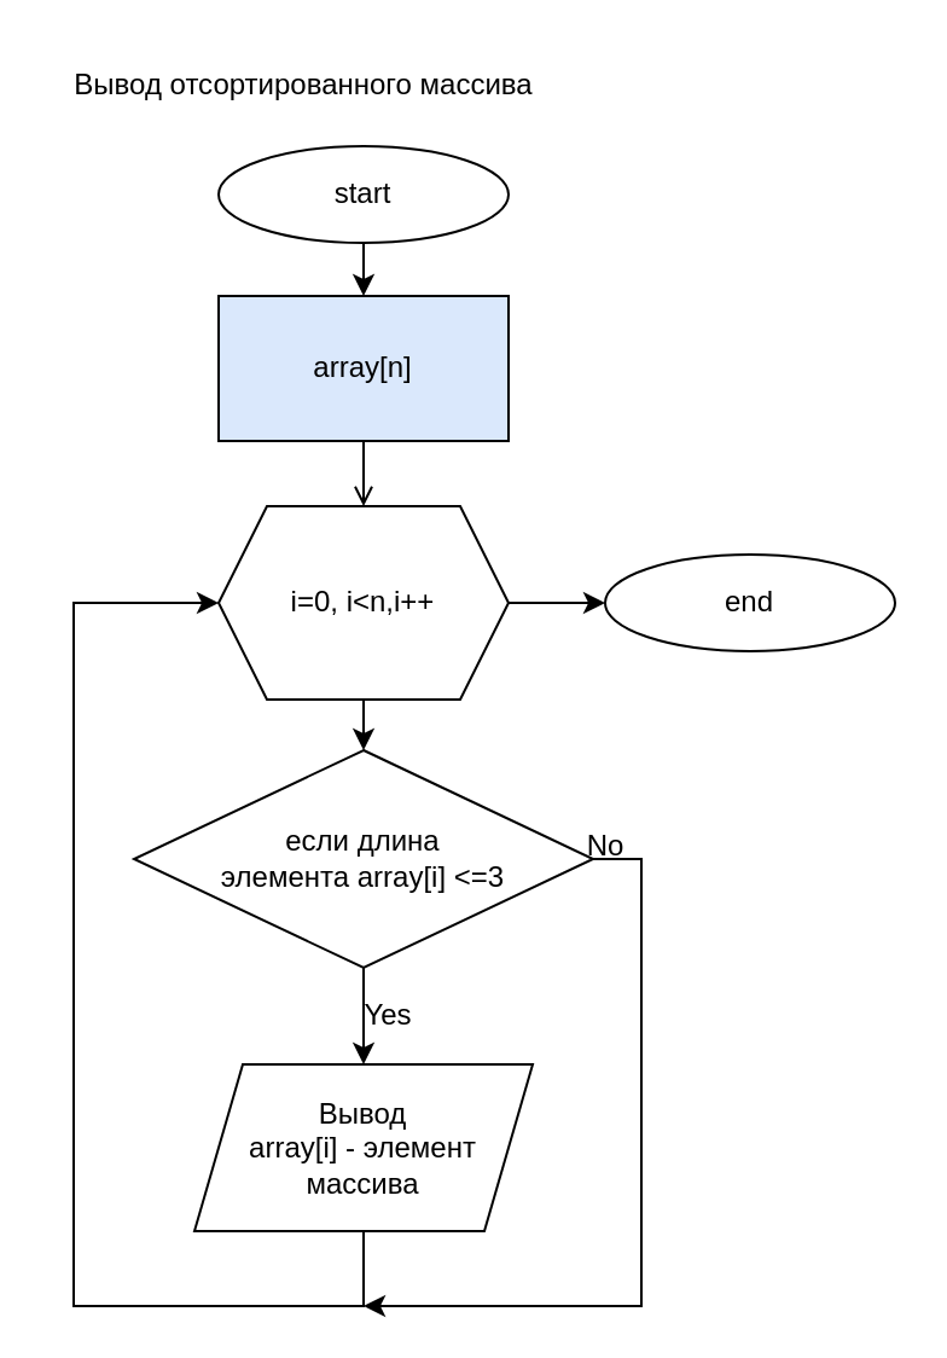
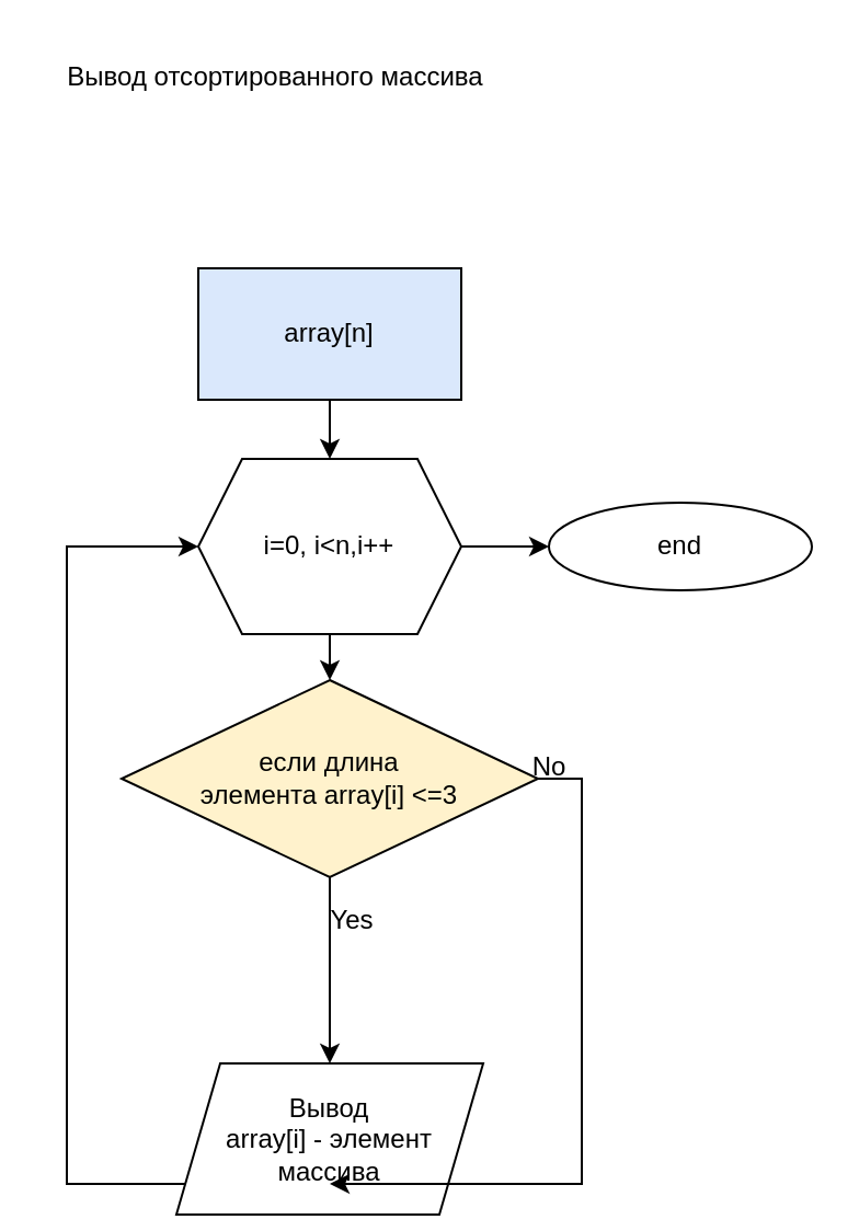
  <mxCell id="0" />
  <mxCell id="1" parent="0" />
  <mxCell id="2" value="" style="edgeStyle=orthogonalEdgeStyle;rounded=0;orthogonalLoop=1;jettySize=auto;html=1;entryX=0;entryY=0.5;entryDx=0;entryDy=0;" edge="1" parent="1" source="4"><mxGeometry relative="1" as="geometry"><mxPoint x="250" y="249" as="targetPoint" /></mxGeometry></mxCell>
  <mxCell id="3" value="" style="edgeStyle=orthogonalEdgeStyle;rounded=0;orthogonalLoop=1;jettySize=auto;html=1;" edge="1" parent="1" source="4" target="15"><mxGeometry relative="1" as="geometry" /></mxCell>
  <mxCell id="4" value="i=0, i&amp;lt;n,i++" style="shape=hexagon;perimeter=hexagonPerimeter2;whiteSpace=wrap;html=1;fixedSize=1;" vertex="1" parent="1"><mxGeometry x="90" y="209" width="120" height="80" as="geometry" /></mxCell>
- <mxCell id="5" value="" style="edgeStyle=orthogonalEdgeStyle;rounded=0;orthogonalLoop=1;jettySize=auto;html=1;endArrow=open;" edge="1" parent="1" source="6" target="4"><mxGeometry relative="1" as="geometry" /></mxCell>
+ <mxCell id="5" value="" style="edgeStyle=orthogonalEdgeStyle;rounded=0;orthogonalLoop=1;jettySize=auto;html=1;" edge="1" parent="1" source="6" target="4"><mxGeometry relative="1" as="geometry" /></mxCell>
  <mxCell id="6" value="array[n]" style="rounded=0;whiteSpace=wrap;html=1;fillColor=#dae8fc;" vertex="1" parent="1"><mxGeometry x="90" y="122" width="120" height="60" as="geometry" /></mxCell>
  <mxCell id="7" style="edgeStyle=orthogonalEdgeStyle;rounded=0;orthogonalLoop=1;jettySize=auto;html=1;entryX=0;entryY=0.5;entryDx=0;entryDy=0;" edge="1" parent="1" source="8" target="4"><mxGeometry relative="1" as="geometry"><Array as="points"><mxPoint x="150" y="540" /><mxPoint x="30" y="540" /><mxPoint x="30" y="249" /></Array></mxGeometry></mxCell>
- <mxCell id="8" value="Вывод&lt;br&gt;array[i] - элемент массива" style="shape=parallelogram;perimeter=parallelogramPerimeter;whiteSpace=wrap;html=1;fixedSize=1;" vertex="1" parent="1"><mxGeometry x="80" y="440" width="140" height="69" as="geometry" /></mxCell>
- <mxCell id="9" value="" style="edgeStyle=orthogonalEdgeStyle;rounded=0;orthogonalLoop=1;jettySize=auto;html=1;" edge="1" parent="1" source="10" target="6"><mxGeometry relative="1" as="geometry" /></mxCell>
- <mxCell id="10" value="start" style="ellipse;whiteSpace=wrap;html=1;" vertex="1" parent="1"><mxGeometry x="90" y="60" width="120" height="40" as="geometry" /></mxCell>
+ <mxCell id="8" value="Вывод&lt;br&gt;array[i] - элемент массива" style="shape=parallelogram;perimeter=parallelogramPerimeter;whiteSpace=wrap;html=1;fixedSize=1;" vertex="1" parent="1"><mxGeometry x="80" y="485" width="140" height="69" as="geometry" /></mxCell>
  <mxCell id="11" value="end" style="ellipse;whiteSpace=wrap;html=1;" vertex="1" parent="1"><mxGeometry x="250" y="229" width="120" height="40" as="geometry" /></mxCell>
  <mxCell id="12" value="Вывод отсортированного массива" style="text;html=1;align=center;verticalAlign=middle;resizable=0;points=[];autosize=1;strokeColor=none;fillColor=none;" vertex="1" parent="1"><mxGeometry x="20" y="20" width="210" height="30" as="geometry" /></mxCell>
  <mxCell id="13" value="" style="edgeStyle=orthogonalEdgeStyle;rounded=0;orthogonalLoop=1;jettySize=auto;html=1;" edge="1" parent="1" source="15" target="8"><mxGeometry relative="1" as="geometry" /></mxCell>
  <mxCell id="14" style="edgeStyle=orthogonalEdgeStyle;rounded=0;orthogonalLoop=1;jettySize=auto;html=1;exitX=1;exitY=0.5;exitDx=0;exitDy=0;" edge="1" parent="1" source="15"><mxGeometry relative="1" as="geometry"><mxPoint x="150" y="540" as="targetPoint" /><Array as="points"><mxPoint x="265" y="355" /><mxPoint x="265" y="540" /></Array></mxGeometry></mxCell>
- <mxCell id="15" value="если длина &lt;br&gt;элемента array[i] &amp;lt;=3" style="rhombus;whiteSpace=wrap;html=1;" vertex="1" parent="1"><mxGeometry x="55" y="310" width="190" height="90" as="geometry" /></mxCell>
+ <mxCell id="15" value="если длина &lt;br&gt;элемента array[i] &amp;lt;=3" style="rhombus;whiteSpace=wrap;html=1;fillColor=#fff2cc;" vertex="1" parent="1"><mxGeometry x="55" y="310" width="190" height="90" as="geometry" /></mxCell>
  <mxCell id="16" value="Yes" style="text;html=1;align=center;verticalAlign=middle;resizable=0;points=[];autosize=1;strokeColor=none;fillColor=none;" vertex="1" parent="1"><mxGeometry x="140" y="405" width="40" height="30" as="geometry" /></mxCell>
  <mxCell id="17" value="No" style="text;html=1;align=center;verticalAlign=middle;resizable=0;points=[];autosize=1;strokeColor=none;fillColor=none;" vertex="1" parent="1"><mxGeometry x="230" y="335" width="40" height="30" as="geometry" /></mxCell>
